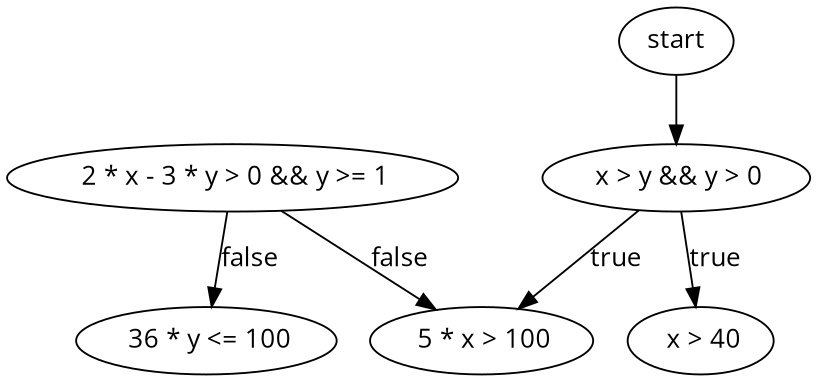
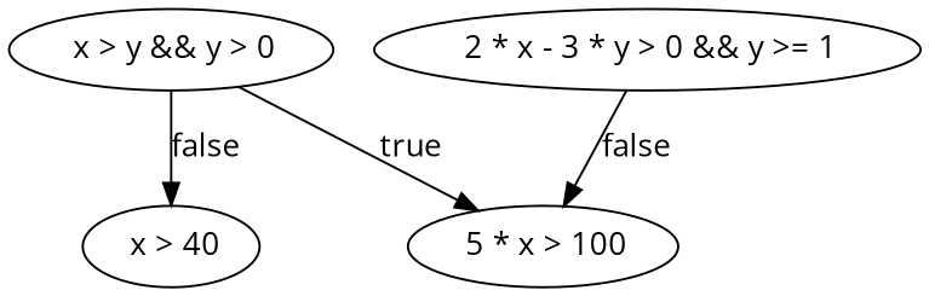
  digraph {
    fontname="Open Sans"
    node [fontname="Open Sans"]
    edge [fontname="Open Sans"]
    n1 [label=" x > y && y > 0"]
    n2 [label=" x > 40"]
    n3 [label=" 5 * x > 100"]
-   start
    n5 [label=" 2 * x - 3 * y > 0 && y >= 1"]
-   n6 [label=" 36 * y <= 100"]
-   n1 -> n2 [label=true]
+   n1 -> n2 [label=false]
    n1 -> n3 [label=true]
-   start -> n1
    n5 -> n3 [label=false]
-   n5 -> n6 [label=false]
  }
